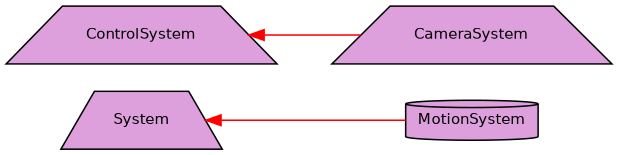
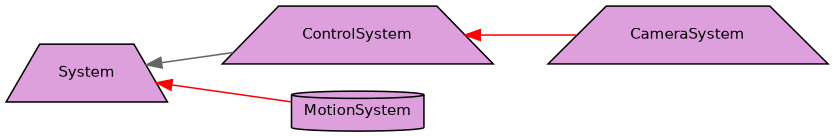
  digraph {
    rankdir=LR
    node [color=black fillcolor=plum fontname=Helvetica fontsize=10 shape=trapezium style=filled]
    edge [color=red dir=back fontname=Helvetica fontsize=10 labelfontname=Helvetica labelfontsize=10 style=solid]
    n1 [height=0.2 label=System width=0.4]
    n2 [height=0.2 label=ControlSystem width=0.4]
    n3 [height=0.2 label=MotionSystem shape=cylinder width=0.4]
    n4 [height=0.2 label=CameraSystem width=0.4]
+   n1 -> n2 [color=gray40]
    n1 -> n3
    n2 -> n4
  }
